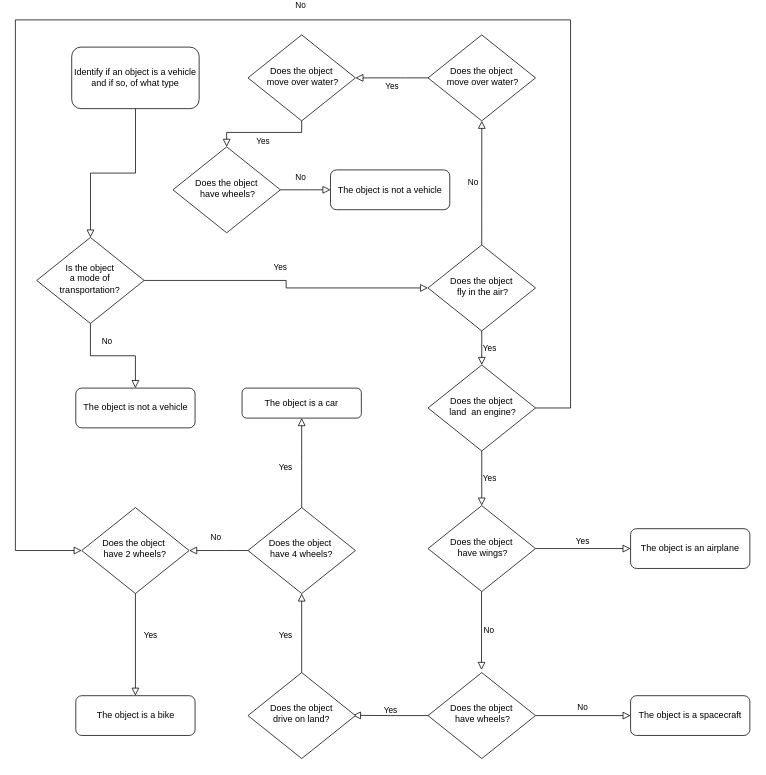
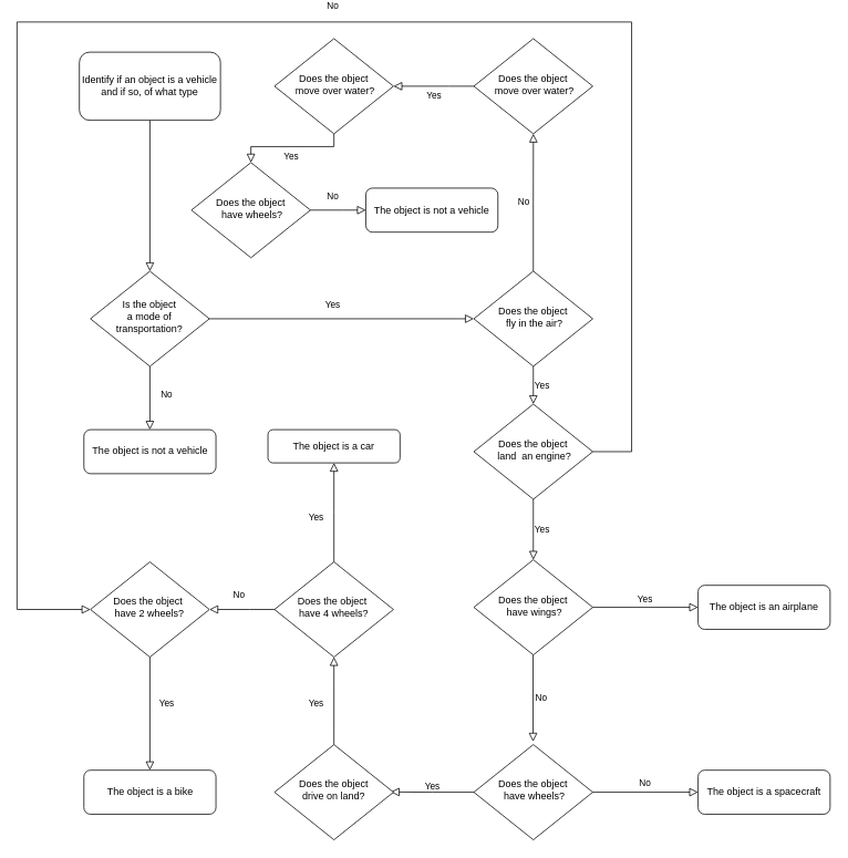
  <mxCell id="0" />
  <mxCell id="1" parent="0" />
  <mxCell id="2" value="" style="rounded=0;html=1;jettySize=auto;orthogonalLoop=1;fontSize=11;endArrow=block;endFill=0;endSize=8;strokeWidth=1;shadow=0;labelBackgroundColor=none;edgeStyle=orthogonalEdgeStyle;" parent="1" source="3" target="5" edge="1"><mxGeometry relative="1" as="geometry" /></mxCell>
  <mxCell id="3" value="Identify if an object is a vehicle and if so, of what type" style="rounded=1;whiteSpace=wrap;html=1;fontSize=12;glass=0;strokeWidth=1;shadow=0;" parent="1" vertex="1"><mxGeometry x="95.09" y="56.3" width="169.86" height="82" as="geometry" /></mxCell>
  <mxCell id="4" value="Yes" style="edgeStyle=orthogonalEdgeStyle;rounded=0;html=1;jettySize=auto;orthogonalLoop=1;fontSize=11;endArrow=block;endFill=0;endSize=8;strokeWidth=1;shadow=0;labelBackgroundColor=none;entryX=0;entryY=0.5;entryDx=0;entryDy=0;" parent="1" source="5" target="8" edge="1"><mxGeometry x="-0.068" y="17" relative="1" as="geometry"><mxPoint as="offset" /><mxPoint x="418.69" y="377.3" as="targetPoint" /></mxGeometry></mxCell>
- <mxCell id="5" value="&lt;font style=&quot;font-size: 12px&quot;&gt;Is the object &lt;br&gt;a mode of transportation?&lt;/font&gt;" style="rhombus;whiteSpace=wrap;html=1;shadow=0;fontFamily=Helvetica;fontSize=12;align=center;strokeWidth=1;spacing=6;spacingTop=-4;" parent="1" vertex="1"><mxGeometry x="48.39" y="310" width="143.25" height="114.6" as="geometry" /></mxCell>
+ <mxCell id="5" value="&lt;font style=&quot;font-size: 12px&quot;&gt;Is the object &lt;br&gt;a mode of transportation?&lt;/font&gt;" style="rhombus;whiteSpace=wrap;html=1;shadow=0;fontFamily=Helvetica;fontSize=12;align=center;strokeWidth=1;spacing=6;spacingTop=-4;" parent="1" vertex="1"><mxGeometry x="108.39" y="320" width="143.25" height="114.6" as="geometry" /></mxCell>
  <mxCell id="6" value="No" style="rounded=0;html=1;jettySize=auto;orthogonalLoop=1;fontSize=11;endArrow=block;endFill=0;endSize=8;strokeWidth=1;shadow=0;labelBackgroundColor=none;edgeStyle=orthogonalEdgeStyle;exitX=0.5;exitY=1;exitDx=0;exitDy=0;" parent="1" source="5" target="7" edge="1"><mxGeometry x="-0.106" y="20" relative="1" as="geometry"><mxPoint as="offset" /><mxPoint x="190.059" y="459.953" as="sourcePoint" /></mxGeometry></mxCell>
  <mxCell id="7" value="The object is not a vehicle" style="rounded=1;whiteSpace=wrap;html=1;fontSize=12;glass=0;strokeWidth=1;shadow=0;" parent="1" vertex="1"><mxGeometry x="100.51" y="510.8" width="159" height="53" as="geometry" /></mxCell>
  <mxCell id="8" value="Does the object&lt;br&gt;&amp;nbsp;fly in the air?" style="rhombus;whiteSpace=wrap;html=1;shadow=0;fontFamily=Helvetica;fontSize=12;align=center;strokeWidth=1;spacing=6;spacingTop=-4;" vertex="1" parent="1"><mxGeometry x="570" y="320" width="143.25" height="114.6" as="geometry" /></mxCell>
  <mxCell id="9" value="Yes" style="edgeStyle=orthogonalEdgeStyle;rounded=0;html=1;jettySize=auto;orthogonalLoop=1;fontSize=11;endArrow=block;endFill=0;endSize=8;strokeWidth=1;shadow=0;labelBackgroundColor=none;exitX=0.5;exitY=1;exitDx=0;exitDy=0;entryX=0.5;entryY=0;entryDx=0;entryDy=0;" edge="1" parent="1" source="8" target="10"><mxGeometry y="10" relative="1" as="geometry"><mxPoint as="offset" /><mxPoint x="430" y="452.7" as="sourcePoint" /><mxPoint x="598.37" y="452.7" as="targetPoint" /></mxGeometry></mxCell>
  <mxCell id="10" value="Does the object&lt;br&gt;&amp;nbsp;land&amp;nbsp; an engine?" style="rhombus;whiteSpace=wrap;html=1;shadow=0;fontFamily=Helvetica;fontSize=12;align=center;strokeWidth=1;spacing=6;spacingTop=-4;" vertex="1" parent="1"><mxGeometry x="570" y="480" width="143.25" height="114.6" as="geometry" /></mxCell>
  <mxCell id="11" value="Yes" style="edgeStyle=orthogonalEdgeStyle;rounded=0;html=1;jettySize=auto;orthogonalLoop=1;fontSize=11;endArrow=block;endFill=0;endSize=8;strokeWidth=1;shadow=0;labelBackgroundColor=none;exitX=0.5;exitY=1;exitDx=0;exitDy=0;entryX=0.5;entryY=0;entryDx=0;entryDy=0;" edge="1" parent="1" target="12" source="10"><mxGeometry y="10" relative="1" as="geometry"><mxPoint as="offset" /><mxPoint x="641.625" y="566.3" as="sourcePoint" /><mxPoint x="598.37" y="671.7" as="targetPoint" /></mxGeometry></mxCell>
  <mxCell id="12" value="Does the object&lt;br&gt;&amp;nbsp;have wings?" style="rhombus;whiteSpace=wrap;html=1;shadow=0;fontFamily=Helvetica;fontSize=12;align=center;strokeWidth=1;spacing=6;spacingTop=-4;" vertex="1" parent="1"><mxGeometry x="570" y="667.4" width="143.25" height="114.6" as="geometry" /></mxCell>
  <mxCell id="13" value="Yes" style="edgeStyle=orthogonalEdgeStyle;rounded=0;html=1;jettySize=auto;orthogonalLoop=1;fontSize=11;endArrow=block;endFill=0;endSize=8;strokeWidth=1;shadow=0;labelBackgroundColor=none;exitX=1;exitY=0.5;exitDx=0;exitDy=0;entryX=0;entryY=0.5;entryDx=0;entryDy=0;" edge="1" parent="1" source="12" target="14"><mxGeometry y="10" relative="1" as="geometry"><mxPoint as="offset" /><mxPoint x="730" y="724" as="sourcePoint" /><mxPoint x="830" y="724" as="targetPoint" /></mxGeometry></mxCell>
  <mxCell id="14" value="The object is an airplane" style="rounded=1;whiteSpace=wrap;html=1;fontSize=12;glass=0;strokeWidth=1;shadow=0;" vertex="1" parent="1"><mxGeometry x="840" y="698.2" width="159" height="53" as="geometry" /></mxCell>
  <mxCell id="15" value="No" style="edgeStyle=orthogonalEdgeStyle;rounded=0;html=1;jettySize=auto;orthogonalLoop=1;fontSize=11;endArrow=block;endFill=0;endSize=8;strokeWidth=1;shadow=0;labelBackgroundColor=none;exitX=0.5;exitY=1;exitDx=0;exitDy=0;entryX=0.5;entryY=0;entryDx=0;entryDy=0;" edge="1" parent="1"><mxGeometry y="10" relative="1" as="geometry"><mxPoint as="offset" /><mxPoint x="641.335" y="782" as="sourcePoint" /><mxPoint x="641.335" y="886.4" as="targetPoint" /></mxGeometry></mxCell>
  <mxCell id="16" value="The object is a spacecraft" style="rounded=1;whiteSpace=wrap;html=1;fontSize=12;glass=0;strokeWidth=1;shadow=0;" vertex="1" parent="1"><mxGeometry x="840" y="920.8" width="159" height="53" as="geometry" /></mxCell>
  <mxCell id="17" value="Does the object&lt;br&gt;&amp;nbsp;have wheels?" style="rhombus;whiteSpace=wrap;html=1;shadow=0;fontFamily=Helvetica;fontSize=12;align=center;strokeWidth=1;spacing=6;spacingTop=-4;" vertex="1" parent="1"><mxGeometry x="570" y="890" width="143.25" height="114.6" as="geometry" /></mxCell>
  <mxCell id="18" value="No" style="edgeStyle=orthogonalEdgeStyle;rounded=0;html=1;jettySize=auto;orthogonalLoop=1;fontSize=11;endArrow=block;endFill=0;endSize=8;strokeWidth=1;shadow=0;labelBackgroundColor=none;exitX=1;exitY=0.5;exitDx=0;exitDy=0;entryX=0;entryY=0.5;entryDx=0;entryDy=0;" edge="1" parent="1" source="17" target="16"><mxGeometry y="10" relative="1" as="geometry"><mxPoint as="offset" /><mxPoint x="769.995" y="900.2" as="sourcePoint" /><mxPoint x="769.995" y="1004.6" as="targetPoint" /></mxGeometry></mxCell>
  <mxCell id="19" value="Yes" style="edgeStyle=orthogonalEdgeStyle;rounded=0;html=1;jettySize=auto;orthogonalLoop=1;fontSize=11;endArrow=block;endFill=0;endSize=8;strokeWidth=1;shadow=0;labelBackgroundColor=none;exitX=0;exitY=0.5;exitDx=0;exitDy=0;" edge="1" parent="1" source="17"><mxGeometry x="0.003" y="-7" relative="1" as="geometry"><mxPoint as="offset" /><mxPoint x="300" y="880" as="sourcePoint" /><mxPoint x="470" y="947" as="targetPoint" /><Array as="points"><mxPoint x="520" y="947" /></Array></mxGeometry></mxCell>
  <mxCell id="20" value="Does the object&lt;br&gt;drive on land?" style="rhombus;whiteSpace=wrap;html=1;shadow=0;fontFamily=Helvetica;fontSize=12;align=center;strokeWidth=1;spacing=6;spacingTop=-4;" vertex="1" parent="1"><mxGeometry x="330" y="890" width="143.25" height="114.6" as="geometry" /></mxCell>
  <mxCell id="21" value="Yes" style="edgeStyle=orthogonalEdgeStyle;rounded=0;html=1;jettySize=auto;orthogonalLoop=1;fontSize=11;endArrow=block;endFill=0;endSize=8;strokeWidth=1;shadow=0;labelBackgroundColor=none;exitX=0.5;exitY=0;exitDx=0;exitDy=0;entryX=0.5;entryY=1;entryDx=0;entryDy=0;" edge="1" parent="1" source="20" target="22"><mxGeometry x="-0.051" y="22" relative="1" as="geometry"><mxPoint as="offset" /><mxPoint x="420" y="820.3" as="sourcePoint" /><mxPoint x="460" y="650" as="targetPoint" /><Array as="points"><mxPoint x="402" y="820" /><mxPoint x="402" y="800" /></Array></mxGeometry></mxCell>
  <mxCell id="22" value="&lt;span style=&quot;white-space: normal&quot;&gt;Does the object&amp;nbsp;&lt;/span&gt;&lt;br style=&quot;white-space: normal&quot;&gt;&lt;span style=&quot;white-space: normal&quot;&gt;have 4 wheels?&lt;/span&gt;" style="rhombus;whiteSpace=wrap;html=1;shadow=0;fontFamily=Helvetica;fontSize=12;align=center;strokeWidth=1;spacing=6;spacingTop=-4;" vertex="1" parent="1"><mxGeometry x="330" y="670" width="143.25" height="114.6" as="geometry" /></mxCell>
  <mxCell id="23" value="The object is a car" style="rounded=1;whiteSpace=wrap;html=1;fontSize=12;glass=0;strokeWidth=1;shadow=0;" vertex="1" parent="1"><mxGeometry x="322.13" y="510.8" width="159" height="40" as="geometry" /></mxCell>
  <mxCell id="24" value="Yes" style="edgeStyle=orthogonalEdgeStyle;rounded=0;html=1;jettySize=auto;orthogonalLoop=1;fontSize=11;endArrow=block;endFill=0;endSize=8;strokeWidth=1;shadow=0;labelBackgroundColor=none;exitX=0.5;exitY=0;exitDx=0;exitDy=0;entryX=0.5;entryY=1;entryDx=0;entryDy=0;" edge="1" parent="1" source="22" target="23"><mxGeometry x="-0.108" y="22" relative="1" as="geometry"><mxPoint as="offset" /><mxPoint x="330.025" y="865.4" as="sourcePoint" /><mxPoint x="530" y="640" as="targetPoint" /><Array as="points"><mxPoint x="402" y="610" /><mxPoint x="402" y="610" /></Array></mxGeometry></mxCell>
  <mxCell id="25" value="No" style="edgeStyle=orthogonalEdgeStyle;rounded=0;html=1;jettySize=auto;orthogonalLoop=1;fontSize=11;endArrow=block;endFill=0;endSize=8;strokeWidth=1;shadow=0;labelBackgroundColor=none;exitX=0;exitY=0.5;exitDx=0;exitDy=0;entryX=1;entryY=0.5;entryDx=0;entryDy=0;" edge="1" parent="1" source="22" target="26"><mxGeometry x="0.104" y="-17" relative="1" as="geometry"><mxPoint as="offset" /><mxPoint x="195.07" y="920.8" as="sourcePoint" /><mxPoint x="95.07" y="800.8" as="targetPoint" /><Array as="points"><mxPoint x="300" y="727" /><mxPoint x="300" y="727" /></Array></mxGeometry></mxCell>
  <mxCell id="26" value="Does the object&amp;nbsp;&lt;br&gt;have 2 wheels?" style="rhombus;whiteSpace=wrap;html=1;shadow=0;fontFamily=Helvetica;fontSize=12;align=center;strokeWidth=1;spacing=6;spacingTop=-4;" vertex="1" parent="1"><mxGeometry x="108.39" y="670" width="143.25" height="114.6" as="geometry" /></mxCell>
  <mxCell id="27" value="Yes" style="edgeStyle=orthogonalEdgeStyle;rounded=0;html=1;jettySize=auto;orthogonalLoop=1;fontSize=11;endArrow=block;endFill=0;endSize=8;strokeWidth=1;shadow=0;labelBackgroundColor=none;exitX=0.5;exitY=1;exitDx=0;exitDy=0;entryX=0.5;entryY=0;entryDx=0;entryDy=0;" edge="1" parent="1" source="26" target="28"><mxGeometry x="-0.186" y="20" relative="1" as="geometry"><mxPoint as="offset" /><mxPoint x="411.625" y="900" as="sourcePoint" /><mxPoint x="180.005" y="890" as="targetPoint" /><Array as="points" /></mxGeometry></mxCell>
  <mxCell id="28" value="The object is a bike" style="rounded=1;whiteSpace=wrap;html=1;fontSize=12;glass=0;strokeWidth=1;shadow=0;" vertex="1" parent="1"><mxGeometry x="100.51" y="920.8" width="159" height="53" as="geometry" /></mxCell>
  <mxCell id="29" value="No" style="edgeStyle=orthogonalEdgeStyle;rounded=0;html=1;jettySize=auto;orthogonalLoop=1;fontSize=11;endArrow=block;endFill=0;endSize=8;strokeWidth=1;shadow=0;labelBackgroundColor=none;exitX=1;exitY=0.5;exitDx=0;exitDy=0;entryX=0;entryY=0.5;entryDx=0;entryDy=0;" edge="1" parent="1" source="10" target="26"><mxGeometry x="-0.12" y="-20" relative="1" as="geometry"><mxPoint as="offset" /><mxPoint x="789.995" y="400" as="sourcePoint" /><mxPoint x="789.995" y="501.1" as="targetPoint" /><Array as="points"><mxPoint x="760" y="537" /><mxPoint x="760" y="20" /><mxPoint x="20" y="20" /><mxPoint x="20" y="727" /></Array></mxGeometry></mxCell>
  <mxCell id="30" value="No" style="edgeStyle=orthogonalEdgeStyle;rounded=0;html=1;jettySize=auto;orthogonalLoop=1;fontSize=11;endArrow=block;endFill=0;endSize=8;strokeWidth=1;shadow=0;labelBackgroundColor=none;exitX=0.5;exitY=0;exitDx=0;exitDy=0;" edge="1" parent="1" source="8" target="31"><mxGeometry x="-0.002" y="12" relative="1" as="geometry"><mxPoint as="offset" /><mxPoint x="539.995" y="100" as="sourcePoint" /><mxPoint x="539.995" y="201.1" as="targetPoint" /></mxGeometry></mxCell>
  <mxCell id="31" value="Does the object&lt;br&gt;&amp;nbsp;move over water?" style="rhombus;whiteSpace=wrap;html=1;shadow=0;fontFamily=Helvetica;fontSize=12;align=center;strokeWidth=1;spacing=6;spacingTop=-4;" vertex="1" parent="1"><mxGeometry x="570" y="40" width="143.25" height="114.6" as="geometry" /></mxCell>
  <mxCell id="32" value="Does the object&lt;br&gt;&amp;nbsp;move over water?" style="rhombus;whiteSpace=wrap;html=1;shadow=0;fontFamily=Helvetica;fontSize=12;align=center;strokeWidth=1;spacing=6;spacingTop=-4;" vertex="1" parent="1"><mxGeometry x="330" y="40" width="143.25" height="114.6" as="geometry" /></mxCell>
  <mxCell id="33" value="Does the object&lt;br&gt;&amp;nbsp;have wheels?" style="rhombus;whiteSpace=wrap;html=1;shadow=0;fontFamily=Helvetica;fontSize=12;align=center;strokeWidth=1;spacing=6;spacingTop=-4;" vertex="1" parent="1"><mxGeometry x="230" y="189.2" width="143.25" height="114.6" as="geometry" /></mxCell>
  <mxCell id="34" value="Yes" style="edgeStyle=orthogonalEdgeStyle;rounded=0;html=1;jettySize=auto;orthogonalLoop=1;fontSize=11;endArrow=block;endFill=0;endSize=8;strokeWidth=1;shadow=0;labelBackgroundColor=none;exitX=0;exitY=0.5;exitDx=0;exitDy=0;entryX=1;entryY=0.5;entryDx=0;entryDy=0;" edge="1" parent="1" source="31" target="32"><mxGeometry x="-0.002" y="12" relative="1" as="geometry"><mxPoint as="offset" /><mxPoint x="651.625" y="330" as="sourcePoint" /><mxPoint x="651.667" y="178.267" as="targetPoint" /><Array as="points"><mxPoint x="540" y="97" /><mxPoint x="540" y="97" /></Array></mxGeometry></mxCell>
  <mxCell id="35" value="Yes" style="edgeStyle=orthogonalEdgeStyle;rounded=0;html=1;jettySize=auto;orthogonalLoop=1;fontSize=11;endArrow=block;endFill=0;endSize=8;strokeWidth=1;shadow=0;labelBackgroundColor=none;exitX=0.5;exitY=1;exitDx=0;exitDy=0;entryX=0.5;entryY=0;entryDx=0;entryDy=0;" edge="1" parent="1" source="32" target="33"><mxGeometry x="-0.002" y="12" relative="1" as="geometry"><mxPoint as="offset" /><mxPoint x="481.13" y="205.4" as="sourcePoint" /><mxPoint x="384.39" y="205.4" as="targetPoint" /><Array as="points"><mxPoint x="402" y="170" /><mxPoint x="302" y="170" /></Array></mxGeometry></mxCell>
  <mxCell id="36" value="The object is not a vehicle" style="rounded=1;whiteSpace=wrap;html=1;fontSize=12;glass=0;strokeWidth=1;shadow=0;" vertex="1" parent="1"><mxGeometry x="440" y="220" width="159" height="53" as="geometry" /></mxCell>
  <mxCell id="37" value="No&lt;br&gt;" style="edgeStyle=orthogonalEdgeStyle;rounded=0;html=1;jettySize=auto;orthogonalLoop=1;fontSize=11;endArrow=block;endFill=0;endSize=8;strokeWidth=1;shadow=0;labelBackgroundColor=none;exitX=1;exitY=0.5;exitDx=0;exitDy=0;entryX=0;entryY=0.5;entryDx=0;entryDy=0;" edge="1" parent="1" source="33" target="36"><mxGeometry x="0.161" y="20" relative="1" as="geometry"><mxPoint x="-12" y="3" as="offset" /><mxPoint x="411.625" y="164.6" as="sourcePoint" /><mxPoint x="311.625" y="199.2" as="targetPoint" /><Array as="points"><mxPoint x="412" y="247" /><mxPoint x="390" y="247" /></Array></mxGeometry></mxCell>
